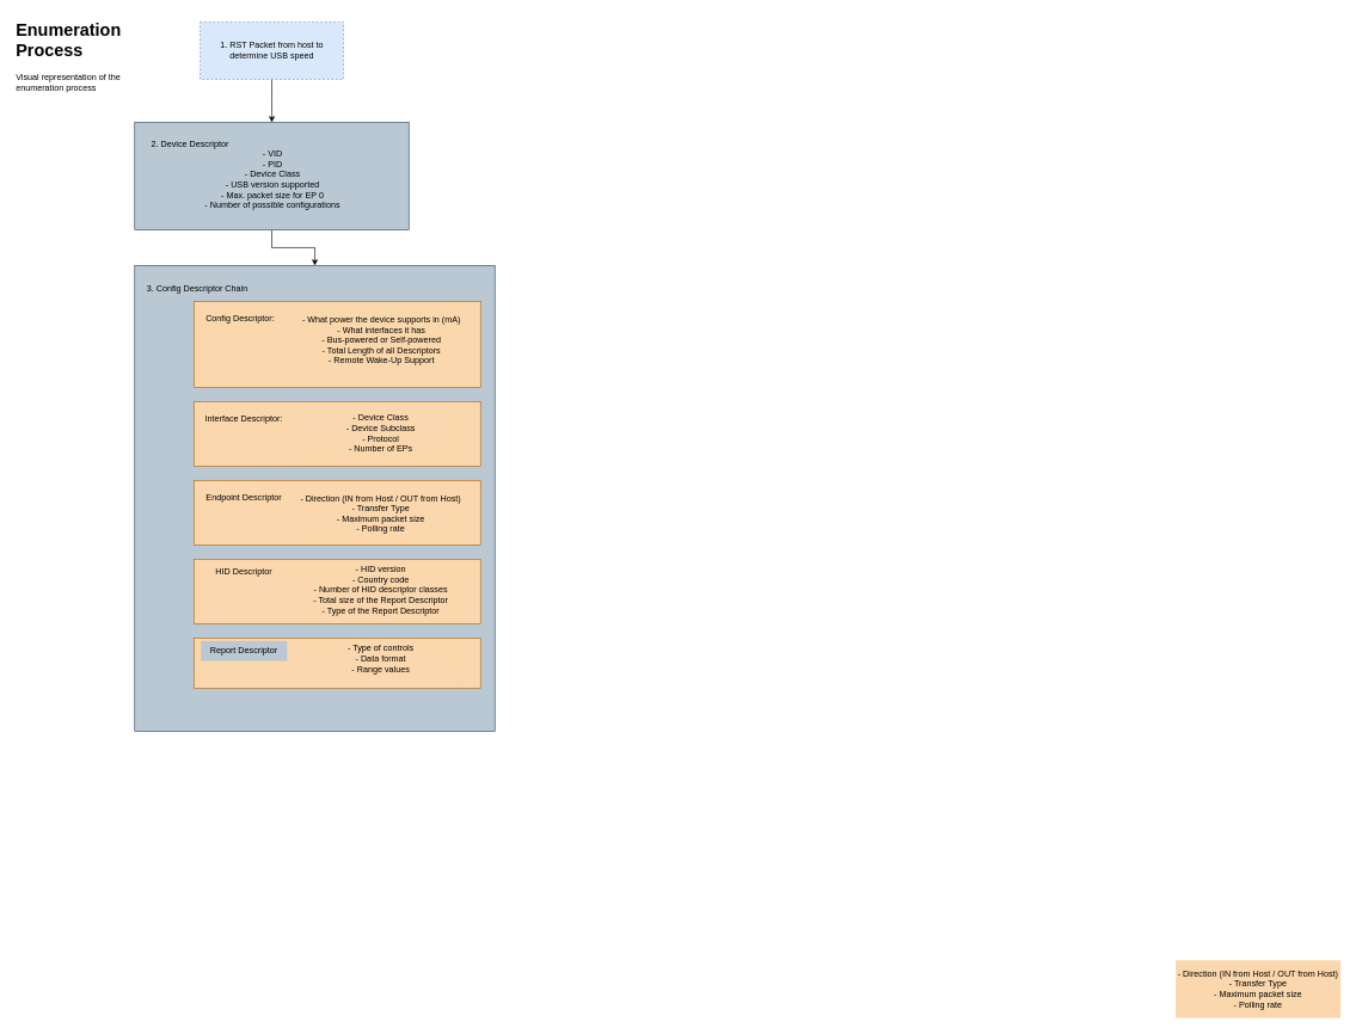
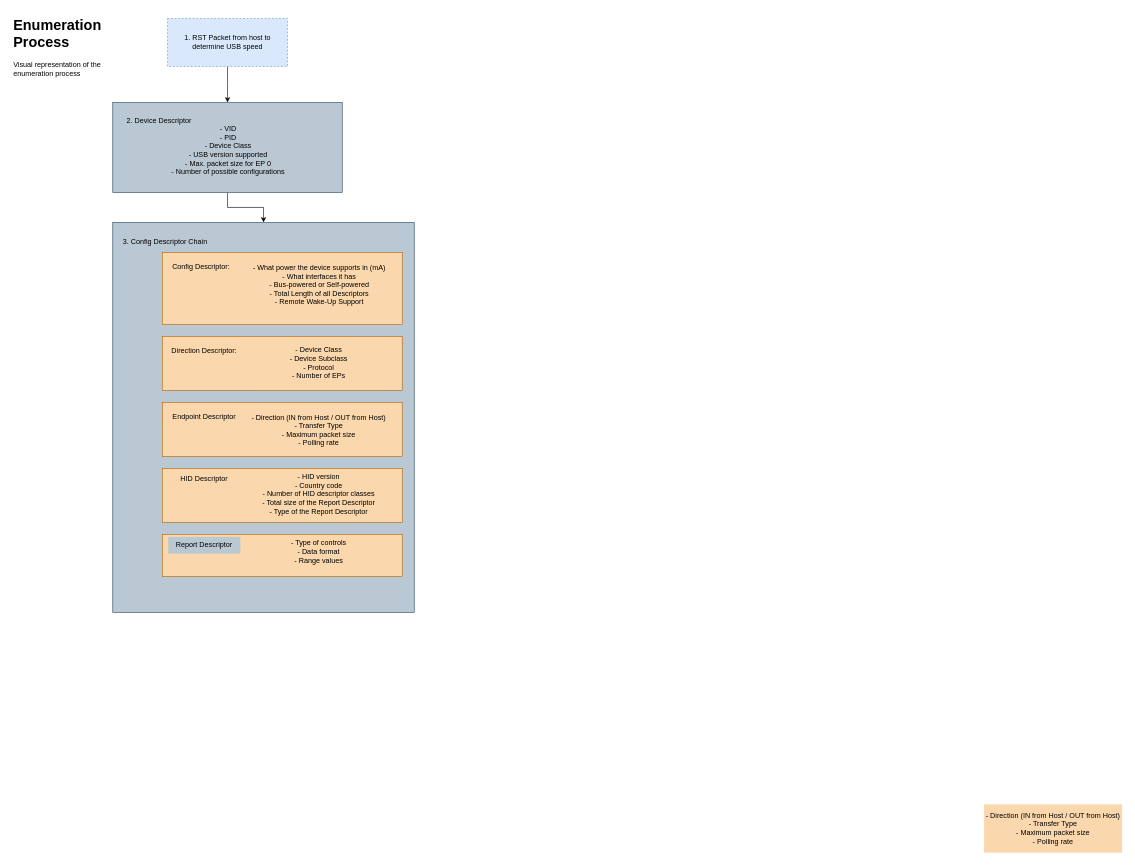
  <mxCell id="0" />
  <mxCell id="1" parent="0" />
  <mxCell id="2" value="&lt;h1 style=&quot;margin-top: 0px;&quot;&gt;Enumeration Process&lt;/h1&gt;&lt;div&gt;Visual representation of the enumeration process&lt;/div&gt;" style="text;html=1;whiteSpace=wrap;overflow=hidden;rounded=0;" vertex="1" parent="1"><mxGeometry x="20" y="20" width="180" height="120" as="geometry" /></mxCell>
  <mxCell id="3" style="edgeStyle=orthogonalEdgeStyle;rounded=0;orthogonalLoop=1;jettySize=auto;html=1;" edge="1" parent="1" source="4" target="6"><mxGeometry relative="1" as="geometry"><mxPoint x="390" y="170" as="targetPoint" /></mxGeometry></mxCell>
  <mxCell id="4" value="1. RST Packet from host to determine USB speed" style="rounded=0;whiteSpace=wrap;html=1;fillColor=#dae8fc;strokeColor=#6c8ebf;dashed=1;" vertex="1" parent="1"><mxGeometry x="278.75" y="30" width="200" height="80" as="geometry" /></mxCell>
  <mxCell id="5" style="edgeStyle=orthogonalEdgeStyle;rounded=0;orthogonalLoop=1;jettySize=auto;html=1;" edge="1" parent="1" source="6" target="9"><mxGeometry relative="1" as="geometry" /></mxCell>
  <mxCell id="6" value="" style="rounded=0;whiteSpace=wrap;html=1;fillColor=#bac8d3;strokeColor=#23445d;" vertex="1" parent="1"><mxGeometry x="187.5" y="170" width="382.5" height="150" as="geometry" /></mxCell>
  <mxCell id="7" value="- VID&lt;div&gt;- PID&lt;/div&gt;&lt;div&gt;- Device Class&lt;/div&gt;&lt;div&gt;- USB version supported&lt;/div&gt;&lt;div&gt;- Max. packet size for EP 0&lt;/div&gt;&lt;div&gt;- Number of possible configurations&lt;/div&gt;" style="rounded=0;whiteSpace=wrap;html=1;fillColor=#bac8d3;strokeColor=none;" vertex="1" parent="1"><mxGeometry x="220" y="190" width="320" height="120" as="geometry" /></mxCell>
  <mxCell id="8" value="2. Device Descriptor" style="rounded=0;whiteSpace=wrap;html=1;fillColor=#bac8d3;strokeColor=none;" vertex="1" parent="1"><mxGeometry x="200" y="180" width="130" height="40" as="geometry" /></mxCell>
  <mxCell id="9" value="" style="rounded=0;whiteSpace=wrap;html=1;fillColor=#bac8d3;strokeColor=#23445d;" vertex="1" parent="1"><mxGeometry x="187.5" y="370" width="502.5" height="650" as="geometry" /></mxCell>
  <mxCell id="10" value="3. Config Descriptor Chain" style="rounded=0;whiteSpace=wrap;html=1;fillColor=#bac8d3;strokeColor=none;" vertex="1" parent="1"><mxGeometry x="200" y="382" width="150" height="40" as="geometry" /></mxCell>
  <mxCell id="11" value="" style="rounded=0;whiteSpace=wrap;html=1;fillColor=#fad7ac;strokeColor=#b46504;" vertex="1" parent="1"><mxGeometry x="270" y="420" width="400" height="120" as="geometry" /></mxCell>
  <mxCell id="12" value="- What power the device supports in (mA)&lt;div&gt;- What interfaces it has&lt;/div&gt;&lt;div&gt;- Bus-powered or Self-powered&lt;/div&gt;&lt;div&gt;- Total Length of all Descriptors&lt;/div&gt;&lt;div&gt;- Remote Wake-Up Support&lt;/div&gt;" style="rounded=0;whiteSpace=wrap;html=1;fillColor=#fad7ac;strokeColor=none;" vertex="1" parent="1"><mxGeometry x="417" y="422" width="230" height="103.5" as="geometry" /></mxCell>
  <mxCell id="13" value="Config Descriptor:" style="rounded=0;whiteSpace=wrap;html=1;fillColor=#fad7ac;strokeColor=none;" vertex="1" parent="1"><mxGeometry x="280" y="430" width="110" height="28" as="geometry" /></mxCell>
  <mxCell id="14" value="" style="rounded=0;whiteSpace=wrap;html=1;fillColor=#fad7ac;strokeColor=#b46504;" vertex="1" parent="1"><mxGeometry x="270" y="560" width="400" height="90" as="geometry" /></mxCell>
- <mxCell id="15" value="Interface Descriptor:" style="rounded=0;whiteSpace=wrap;html=1;fillColor=#fad7ac;strokeColor=none;" vertex="1" parent="1"><mxGeometry x="280" y="570" width="120" height="28" as="geometry" /></mxCell>
+ <mxCell id="15" value="Direction Descriptor:" style="rounded=0;whiteSpace=wrap;html=1;fillColor=#fad7ac;strokeColor=none;" vertex="1" parent="1"><mxGeometry x="280" y="570" width="120" height="28" as="geometry" /></mxCell>
  <mxCell id="16" value="- Device Class&lt;div&gt;- Device Subclass&lt;/div&gt;&lt;div&gt;- Protocol&lt;/div&gt;&lt;div&gt;- Number of EPs&lt;/div&gt;" style="rounded=0;whiteSpace=wrap;html=1;fillColor=#fad7ac;strokeColor=none;" vertex="1" parent="1"><mxGeometry x="416" y="564" width="230" height="80.5" as="geometry" /></mxCell>
  <mxCell id="17" value="" style="rounded=0;whiteSpace=wrap;html=1;fillColor=#fad7ac;strokeColor=#b46504;" vertex="1" parent="1"><mxGeometry x="270" y="670" width="400" height="90" as="geometry" /></mxCell>
  <mxCell id="18" value="- Direction (IN from Host / OUT from Host)&lt;div&gt;- Transfer Type&lt;/div&gt;&lt;div&gt;- Maximum packet size&lt;/div&gt;&lt;div&gt;- Polling rate&lt;/div&gt;" style="rounded=0;whiteSpace=wrap;html=1;fillColor=#fad7ac;strokeColor=none;" vertex="1" parent="1"><mxGeometry x="416" y="676" width="230" height="80.5" as="geometry" /></mxCell>
  <mxCell id="19" value="Endpoint Descriptor" style="rounded=0;whiteSpace=wrap;html=1;fillColor=#fad7ac;strokeColor=none;" vertex="1" parent="1"><mxGeometry x="280" y="680" width="120" height="28" as="geometry" /></mxCell>
  <mxCell id="20" value="" style="rounded=0;whiteSpace=wrap;html=1;fillColor=#fad7ac;strokeColor=#b46504;" vertex="1" parent="1"><mxGeometry x="270" y="780" width="400" height="90" as="geometry" /></mxCell>
  <mxCell id="21" value="HID Descriptor" style="rounded=0;whiteSpace=wrap;html=1;fillColor=#fad7ac;strokeColor=none;" vertex="1" parent="1"><mxGeometry x="280" y="784" width="120" height="28" as="geometry" /></mxCell>
  <mxCell id="22" value="- Direction (IN from Host / OUT from Host)&lt;div&gt;- Transfer Type&lt;/div&gt;&lt;div&gt;- Maximum packet size&lt;/div&gt;&lt;div&gt;- Polling rate&lt;/div&gt;" style="rounded=0;whiteSpace=wrap;html=1;fillColor=#fad7ac;strokeColor=none;" vertex="1" parent="1"><mxGeometry x="1640" y="1340" width="230" height="80.5" as="geometry" /></mxCell>
  <mxCell id="23" value="&lt;div&gt;- HID version&lt;/div&gt;&lt;div&gt;- Country code&lt;/div&gt;&lt;div&gt;- Number of HID descriptor classes&lt;/div&gt;&lt;div&gt;- Total size of the Report Descriptor&lt;/div&gt;&lt;div&gt;- Type of the Report Descriptor&lt;/div&gt;" style="rounded=0;whiteSpace=wrap;html=1;fillColor=#fad7ac;strokeColor=none;" vertex="1" parent="1"><mxGeometry x="416" y="783" width="230" height="80.5" as="geometry" /></mxCell>
  <mxCell id="24" value="" style="rounded=0;whiteSpace=wrap;html=1;fillColor=#fad7ac;strokeColor=#b46504;" vertex="1" parent="1"><mxGeometry x="270" y="890" width="400" height="70" as="geometry" /></mxCell>
  <mxCell id="25" value="Report Descriptor" style="rounded=0;whiteSpace=wrap;html=1;fillColor=#bac8d3;strokeColor=none;" vertex="1" parent="1"><mxGeometry x="280" y="894" width="120" height="28" as="geometry" /></mxCell>
  <mxCell id="26" value="&lt;div&gt;- Type of controls&lt;/div&gt;&lt;div&gt;- Data format&lt;/div&gt;&lt;div&gt;- Range values&lt;/div&gt;&lt;div&gt;&lt;br&gt;&lt;/div&gt;" style="rounded=0;whiteSpace=wrap;html=1;fillColor=#fad7ac;strokeColor=none;" vertex="1" parent="1"><mxGeometry x="416" y="902.5" width="230" height="47" as="geometry" /></mxCell>
